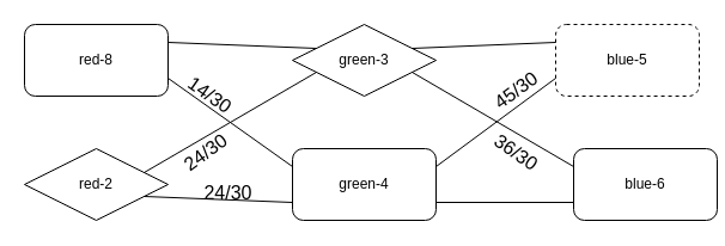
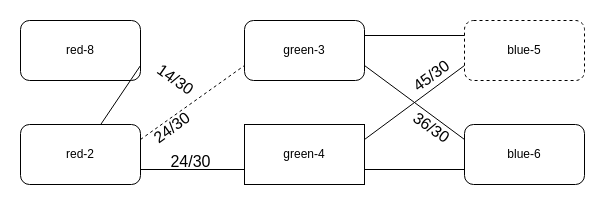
  <mxCell id="0" />
  <mxCell id="1" parent="0" />
- <mxCell id="2" value="red-2" style="rhombus;whiteSpace=wrap;html=1;" vertex="1" parent="1"><mxGeometry x="20" y="124" width="120" height="60" as="geometry" /></mxCell>
- <mxCell id="3" style="rounded=0;orthogonalLoop=1;jettySize=auto;html=1;exitX=1;exitY=0.25;exitDx=0;exitDy=0;entryX=0;entryY=0.25;entryDx=0;entryDy=0;fontSize=12;startSize=8;endSize=8;endArrow=none;endFill=0;flowAnimation=0;arcSize=20;" edge="1" parent="1" source="4" target="6"><mxGeometry relative="1" as="geometry" /></mxCell>
+ <mxCell id="2" value="red-2" style="rounded=1;whiteSpace=wrap;html=1;" vertex="1" parent="1"><mxGeometry x="20" y="124" width="120" height="60" as="geometry" /></mxCell>
  <mxCell id="4" value="red-8" style="rounded=1;whiteSpace=wrap;html=1;" vertex="1" parent="1"><mxGeometry x="20" y="20" width="120" height="60" as="geometry" /></mxCell>
- <mxCell id="5" value="green-4" style="rounded=1;whiteSpace=wrap;html=1;" vertex="1" parent="1"><mxGeometry x="244" y="124" width="120" height="60" as="geometry" /></mxCell>
- <mxCell id="6" value="green-3" style="rhombus;whiteSpace=wrap;html=1;" vertex="1" parent="1"><mxGeometry x="244" y="20" width="120" height="60" as="geometry" /></mxCell>
- <mxCell id="7" value="blue-6" style="rounded=1;whiteSpace=wrap;html=1;" vertex="1" parent="1"><mxGeometry x="479" y="124" width="120" height="60" as="geometry" /></mxCell>
+ <mxCell id="5" value="green-4" style="whiteSpace=wrap;html=1;rounded=0;" vertex="1" parent="1"><mxGeometry x="244" y="124" width="120" height="60" as="geometry" /></mxCell>
+ <mxCell id="6" value="green-3" style="rounded=1;whiteSpace=wrap;html=1;" vertex="1" parent="1"><mxGeometry x="244" y="20" width="120" height="60" as="geometry" /></mxCell>
+ <mxCell id="7" value="blue-6" style="rounded=1;whiteSpace=wrap;html=1;" vertex="1" parent="1"><mxGeometry x="464" y="124" width="120" height="60" as="geometry" /></mxCell>
  <mxCell id="8" value="blue-5" style="rounded=1;whiteSpace=wrap;html=1;dashed=1;" vertex="1" parent="1"><mxGeometry x="464" y="20" width="120" height="60" as="geometry" /></mxCell>
  <mxCell id="9" style="rounded=0;orthogonalLoop=1;jettySize=auto;html=1;exitX=1;exitY=0.75;exitDx=0;exitDy=0;entryX=0;entryY=0.75;entryDx=0;entryDy=0;fontSize=12;startSize=8;endSize=8;endArrow=none;endFill=0;flowAnimation=0;arcSize=20;" edge="1" parent="1" source="2" target="5"><mxGeometry relative="1" as="geometry"><mxPoint x="188" y="16" as="sourcePoint" /><mxPoint x="254" y="76" as="targetPoint" /></mxGeometry></mxCell>
- <mxCell id="10" style="rounded=0;orthogonalLoop=1;jettySize=auto;html=1;exitX=1;exitY=0.25;exitDx=0;exitDy=0;entryX=0;entryY=0.75;entryDx=0;entryDy=0;fontSize=12;startSize=8;endSize=8;endArrow=none;endFill=0;flowAnimation=0;arcSize=20;" edge="1" parent="1" source="2" target="6"><mxGeometry relative="1" as="geometry"><mxPoint x="188" y="224" as="sourcePoint" /><mxPoint x="254" y="164" as="targetPoint" /></mxGeometry></mxCell>
- <mxCell id="11" style="rounded=0;orthogonalLoop=1;jettySize=auto;html=1;exitX=1;exitY=0.75;exitDx=0;exitDy=0;entryX=0;entryY=0.25;entryDx=0;entryDy=0;fontSize=12;startSize=8;endSize=8;endArrow=none;endFill=0;flowAnimation=0;arcSize=20;" edge="1" parent="1" source="4" target="5"><mxGeometry relative="1" as="geometry"><mxPoint x="183" y="76" as="sourcePoint" /><mxPoint x="254" y="76" as="targetPoint" /></mxGeometry></mxCell>
+ <mxCell id="10" style="rounded=0;orthogonalLoop=1;jettySize=auto;html=1;exitX=1;exitY=0.25;exitDx=0;exitDy=0;entryX=0;entryY=0.75;entryDx=0;entryDy=0;fontSize=12;startSize=8;endSize=8;endArrow=none;endFill=0;flowAnimation=0;arcSize=20;dashed=1;" edge="1" parent="1" source="2" target="6"><mxGeometry relative="1" as="geometry"><mxPoint x="188" y="224" as="sourcePoint" /><mxPoint x="254" y="164" as="targetPoint" /></mxGeometry></mxCell>
+ <mxCell id="11" style="rounded=0;orthogonalLoop=1;jettySize=auto;html=1;exitX=1;exitY=0.75;exitDx=0;exitDy=0;fontSize=12;startSize=8;endSize=8;endArrow=none;endFill=0;flowAnimation=0;arcSize=20;" edge="1" parent="1" source="4" target="2"><mxGeometry relative="1" as="geometry"><mxPoint x="183" y="76" as="sourcePoint" /><mxPoint x="254" y="76" as="targetPoint" /></mxGeometry></mxCell>
  <mxCell id="12" value="14/30" style="text;html=1;align=center;verticalAlign=middle;whiteSpace=wrap;rounded=0;fontSize=16;rotation=35;" vertex="1" parent="1"><mxGeometry x="153" y="71" width="45.2" height="16" as="geometry" /></mxCell>
  <mxCell id="13" style="rounded=0;orthogonalLoop=1;jettySize=auto;html=1;exitX=0;exitY=0.25;exitDx=0;exitDy=0;entryX=1;entryY=0.25;entryDx=0;entryDy=0;fontSize=12;startSize=8;endSize=8;endArrow=none;endFill=0;flowAnimation=0;arcSize=20;" edge="1" parent="1" source="8" target="6"><mxGeometry relative="1" as="geometry"><mxPoint x="172" y="133" as="sourcePoint" /><mxPoint x="254" y="75" as="targetPoint" /></mxGeometry></mxCell>
  <mxCell id="14" style="rounded=0;orthogonalLoop=1;jettySize=auto;html=1;exitX=0;exitY=0.75;exitDx=0;exitDy=0;entryX=1;entryY=0.25;entryDx=0;entryDy=0;fontSize=12;startSize=8;endSize=8;endArrow=none;endFill=0;flowAnimation=0;arcSize=20;" edge="1" parent="1" source="8" target="5"><mxGeometry relative="1" as="geometry"><mxPoint x="430" y="61" as="sourcePoint" /><mxPoint x="374" y="61" as="targetPoint" /></mxGeometry></mxCell>
  <mxCell id="15" style="rounded=0;orthogonalLoop=1;jettySize=auto;html=1;exitX=0;exitY=0.25;exitDx=0;exitDy=0;entryX=1;entryY=0.75;entryDx=0;entryDy=0;fontSize=12;startSize=8;endSize=8;endArrow=none;endFill=0;flowAnimation=0;arcSize=20;" edge="1" parent="1" source="7" target="6"><mxGeometry relative="1" as="geometry"><mxPoint x="430" y="91" as="sourcePoint" /><mxPoint x="374" y="149" as="targetPoint" /></mxGeometry></mxCell>
  <mxCell id="16" style="rounded=0;orthogonalLoop=1;jettySize=auto;html=1;exitX=0;exitY=0.75;exitDx=0;exitDy=0;entryX=1;entryY=0.75;entryDx=0;entryDy=0;fontSize=12;startSize=8;endSize=8;endArrow=none;endFill=0;flowAnimation=0;arcSize=20;" edge="1" parent="1" source="7" target="5"><mxGeometry relative="1" as="geometry"><mxPoint x="430" y="149" as="sourcePoint" /><mxPoint x="374" y="91" as="targetPoint" /></mxGeometry></mxCell>
  <mxCell id="17" value="24/30" style="text;html=1;align=center;verticalAlign=middle;whiteSpace=wrap;rounded=0;fontSize=16;" vertex="1" parent="1"><mxGeometry x="168" y="154" width="45" height="14" as="geometry" /></mxCell>
  <mxCell id="18" value="36/30" style="text;html=1;align=center;verticalAlign=middle;whiteSpace=wrap;rounded=0;fontSize=16;rotation=35;" vertex="1" parent="1"><mxGeometry x="409" y="120" width="45" height="14" as="geometry" /></mxCell>
  <mxCell id="19" value="45/30" style="text;html=1;align=center;verticalAlign=middle;whiteSpace=wrap;rounded=0;fontSize=16;rotation=324;" vertex="1" parent="1"><mxGeometry x="409" y="68" width="44" height="14" as="geometry" /></mxCell>
  <mxCell id="20" value="24/30" style="text;html=1;align=center;verticalAlign=middle;whiteSpace=wrap;rounded=0;fontSize=16;rotation=324;" vertex="1" parent="1"><mxGeometry x="149" y="120" width="45" height="14" as="geometry" /></mxCell>
